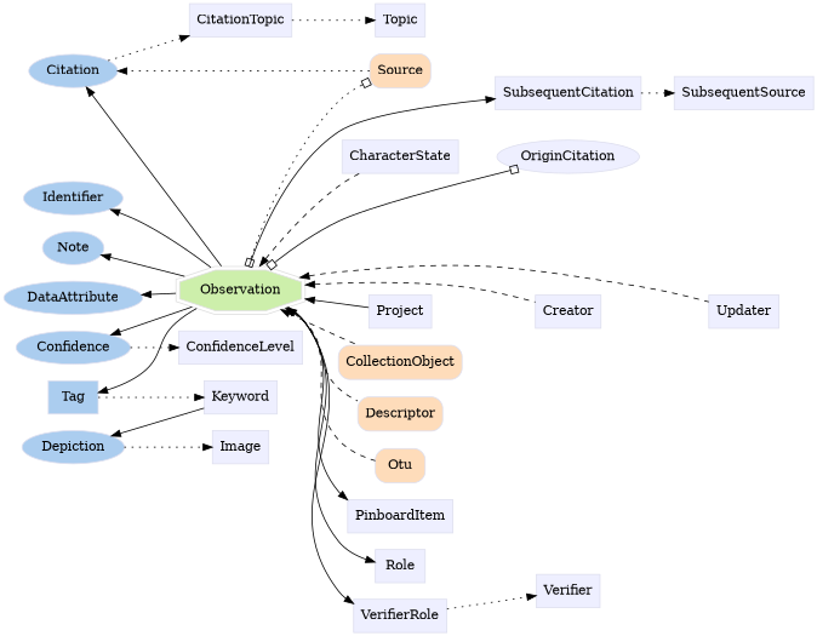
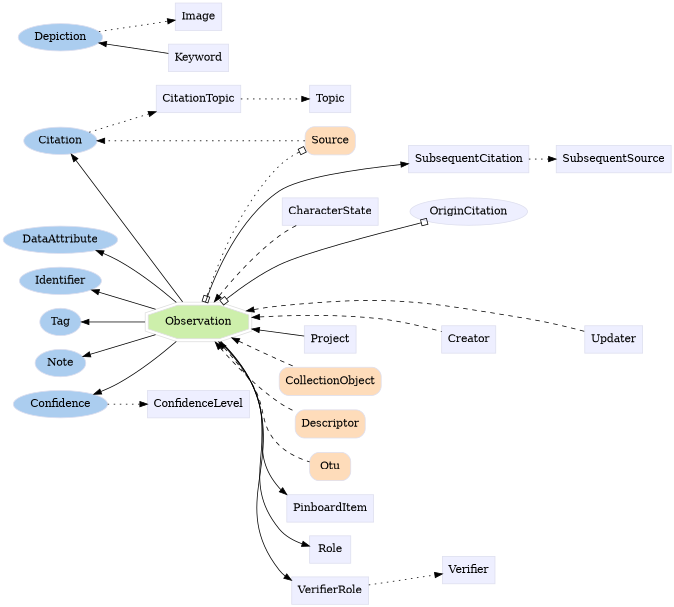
  digraph {
    rankdir=LR
    node [color="#dddeee" fillcolor="#eeefff" group=supporting shape=box style=filled]
    n1 [fillcolor="#abcdef" group=annotator height=0.5 label=Citation shape=oval width=1.0832]
    n2 [fillcolor="#abcdef" group=annotator height=0.5 label=Confidence shape=oval width=1.4082]
    n3 [fillcolor="#abcdef" group=annotator height=0.5 label=DataAttribute shape=oval width=1.6429]
    n4 [fillcolor="#abcdef" group=annotator height=0.5 label=Depiction shape=oval width=1.2638]
    n5 [fillcolor="#abcdef" group=annotator height=0.5 label=Identifier shape=oval width=1.1916]
-   n6 [fillcolor="#abcdef" group=annotator height=0.5 label=Tag width=0.75]
+   n6 [fillcolor="#abcdef" group=annotator height=0.5 label=Tag shape=oval width=0.75]
    n7 [fillcolor="#abcdef" group=annotator height=0.5 label=Note shape=oval width=0.77632]
    n8 [color="#dedede" fillcolor="#cdefab" group=target height=0.61111 label=Observation shape=doubleoctagon width=1.7331]
    n9 [fillcolor="#fedcba" group=core height=0.51389 label=Source shape=Mrecord width=0.75]
    n10 [fillcolor="#fedcba" group=core height=0.51389 label=CollectionObject shape=Mrecord width=1.5139]
    n11 [fillcolor="#fedcba" group=core height=0.51389 label=Descriptor shape=Mrecord width=1.0278]
    n12 [fillcolor="#fedcba" group=core height=0.51389 label=Otu shape=Mrecord width=0.75]
    n13 [height=0.5 label=CitationTopic width=1.2778]
    n14 [height=0.5 label=ConfidenceLevel width=1.5139]
    n15 [height=0.5 label=Image width=0.75]
    n16 [height=0.5 label=Keyword width=0.93056]
    n17 [height=0.5 label=PinboardItem width=1.2639]
    n18 [height=0.5 label=Role width=0.75]
    n19 [height=0.5 label=SubsequentCitation width=1.6944]
    n20 [height=0.5 label=SubsequentSource width=1.6111]
    n21 [height=0.5 label=Topic width=0.75]
    n22 [height=0.5 label=VerifierRole width=1.1528]
    n23 [height=0.5 label=Verifier width=0.79167]
    n24 [height=0.5 label=CharacterState width=1.3333]
    n25 [height=0.5 label=Creator width=0.79167]
    n26 [height=0.5 label=Project width=0.76389]
    n27 [height=0.5 label=Updater width=0.83333]
    n28 [height=0.5 label=OriginCitation shape=ellipse width=1.3194]
    subgraph sub_1 {
      rank=min
      n1
      n2
      n3
      n4
      n5
      n6
      n7
    }
    subgraph sub_2 {
      n8
      n9
      n10
      n11
      n12
    }
    subgraph sub_3 {
      n13
      n14
      n15
      n16
      n17
      n18
      n19
      n20
      n21
      n22
      n23
      n24
      n25
      n26
      n27
      n28
    }
    n1 -> n13 [style=dotted]
    n2 -> n14 [style=dotted]
    n4 -> n15 [style=dotted]
-   n6 -> n16 [style=dotted]
    n8 -> n1
    n8 -> n2
    n8 -> n3
    n8 -> n5
    n8 -> n6
    n8 -> n7
    n8 -> n9 [arrowhead=obox arrowtail=obox dir=both style=dotted]
    n8 -> n10 [dir=back style=dashed]
    n8 -> n11 [dir=back style=dashed]
    n8 -> n12 [dir=back style=dashed]
    n8 -> n17
    n8 -> n18
    n8 -> n19
    n8 -> n22
    n8 -> n24 [dir=back style=dashed]
    n8 -> n25 [dir=back style=dashed]
    n8 -> n26 [dir=back style=solid]
    n8 -> n27 [dir=back style=dashed]
    n8 -> n28 [arrowhead=obox arrowtail=obox dir=both]
    n9 -> n1 [style=dotted]
    n9 -> n19 [style=invis]
    n9 -> n28 [style=invis]
    n13 -> n21 [style=dotted]
    n16 -> n4
    n18 -> n23 [style=invis]
    n19 -> n20 [style=dotted]
    n22 -> n23 [style=dotted]
    n25 -> n27 [style=invis]
    n26 -> n25 [style=invis]
  }
